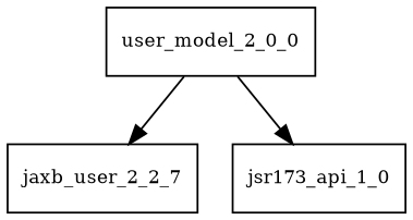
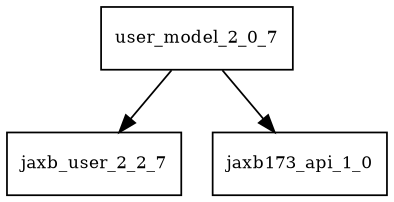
  digraph {
    node [fontsize=10.0 shape=box]
    n1 [label=jaxb_user_2_2_7]
-   user_model_2_0_0
-   jsr173_api_1_0
+   user_model_2_0_0 [label=user_model_2_0_7]
+   jsr173_api_1_0 [label=jaxb173_api_1_0]
    user_model_2_0_0 -> n1
    user_model_2_0_0 -> jsr173_api_1_0
  }
